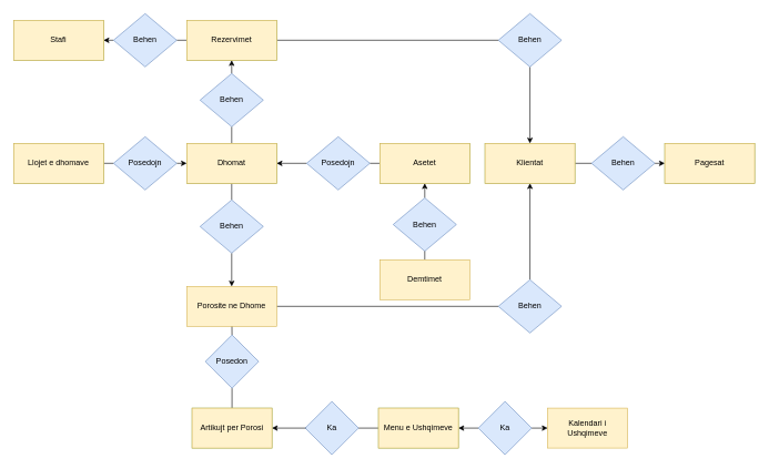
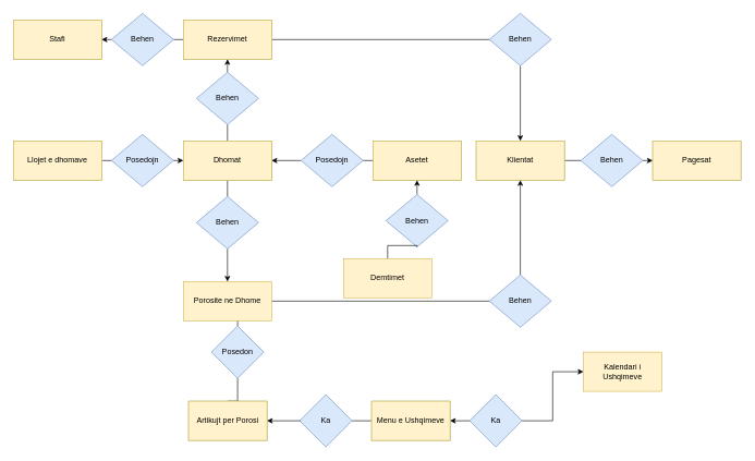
  <mxCell id="0" />
  <mxCell id="1" parent="0" />
  <mxCell id="2" style="edgeStyle=orthogonalEdgeStyle;rounded=0;orthogonalLoop=1;jettySize=auto;html=1;exitX=0;exitY=0.5;exitDx=0;exitDy=0;entryX=1;entryY=0.5;entryDx=0;entryDy=0;strokeColor=default;endArrow=none;endFill=0;" edge="1" parent="1" source="4" target="37"><mxGeometry relative="1" as="geometry" /></mxCell>
  <mxCell id="3" style="edgeStyle=orthogonalEdgeStyle;rounded=0;orthogonalLoop=1;jettySize=auto;html=1;exitX=1;exitY=0.5;exitDx=0;exitDy=0;entryX=0;entryY=0.5;entryDx=0;entryDy=0;strokeColor=default;endArrow=none;endFill=0;" edge="1" parent="1" source="4" target="39"><mxGeometry relative="1" as="geometry" /></mxCell>
  <mxCell id="4" value="Rezervimet" style="rounded=0;whiteSpace=wrap;html=1;fillColor=#d5e8d4;strokeColor=#82b366;" vertex="1" parent="1"><mxGeometry x="280" y="30" width="135" height="60" as="geometry" /></mxCell>
  <mxCell id="5" value="Stafi&lt;br&gt;" style="rounded=0;whiteSpace=wrap;html=1;fillColor=#d5e8d4;strokeColor=#82b366;" vertex="1" parent="1"><mxGeometry x="20" y="30" width="135" height="60" as="geometry" /></mxCell>
  <mxCell id="6" style="edgeStyle=orthogonalEdgeStyle;rounded=0;orthogonalLoop=1;jettySize=auto;html=1;exitX=0.5;exitY=0;exitDx=0;exitDy=0;entryX=0.5;entryY=1;entryDx=0;entryDy=0;strokeColor=default;endArrow=none;endFill=0;" edge="1" parent="1" source="8" target="28"><mxGeometry relative="1" as="geometry" /></mxCell>
  <mxCell id="7" style="edgeStyle=orthogonalEdgeStyle;rounded=0;orthogonalLoop=1;jettySize=auto;html=1;exitX=0.5;exitY=1;exitDx=0;exitDy=0;entryX=0.5;entryY=0;entryDx=0;entryDy=0;strokeColor=default;endArrow=none;endFill=0;" edge="1" parent="1" source="8" target="30"><mxGeometry relative="1" as="geometry" /></mxCell>
  <mxCell id="8" value="Dhomat" style="rounded=0;whiteSpace=wrap;html=1;fillColor=#d5e8d4;strokeColor=#82b366;" vertex="1" parent="1"><mxGeometry x="280" y="215" width="135" height="60" as="geometry" /></mxCell>
  <mxCell id="9" style="edgeStyle=orthogonalEdgeStyle;rounded=0;orthogonalLoop=1;jettySize=auto;html=1;exitX=1;exitY=0.5;exitDx=0;exitDy=0;entryX=0;entryY=0.5;entryDx=0;entryDy=0;strokeColor=default;endArrow=none;endFill=0;" edge="1" parent="1" source="57" target="41"><mxGeometry relative="1" as="geometry"><mxPoint x="415" y="430" as="sourcePoint" /></mxGeometry></mxCell>
  <mxCell id="10" style="edgeStyle=orthogonalEdgeStyle;rounded=0;orthogonalLoop=1;jettySize=auto;html=1;exitX=0.5;exitY=0;exitDx=0;exitDy=0;entryX=0.5;entryY=0;entryDx=0;entryDy=0;strokeColor=default;endArrow=classicThin;endFill=1;" edge="1" parent="1" source="12" target="12"><mxGeometry relative="1" as="geometry" /></mxCell>
  <mxCell id="11" style="edgeStyle=orthogonalEdgeStyle;rounded=0;orthogonalLoop=1;jettySize=auto;html=1;exitX=0.5;exitY=0;exitDx=0;exitDy=0;entryX=0.5;entryY=1;entryDx=0;entryDy=0;strokeColor=default;endArrow=none;endFill=0;" edge="1" parent="1" source="12" target="45"><mxGeometry relative="1" as="geometry" /></mxCell>
  <mxCell id="12" value="Artikujt per Porosi" style="rounded=0;whiteSpace=wrap;html=1;fillColor=#d5e8d4;strokeColor=#82b366;" vertex="1" parent="1"><mxGeometry x="288" y="613" width="120" height="60" as="geometry" /></mxCell>
  <mxCell id="13" value="Pagesat" style="rounded=0;whiteSpace=wrap;html=1;fillColor=#d5e8d4;strokeColor=#82b366;" vertex="1" parent="1"><mxGeometry x="998" y="215" width="135" height="60" as="geometry" /></mxCell>
  <mxCell id="14" style="edgeStyle=orthogonalEdgeStyle;rounded=0;orthogonalLoop=1;jettySize=auto;html=1;exitX=1;exitY=0.5;exitDx=0;exitDy=0;entryX=0;entryY=0.5;entryDx=0;entryDy=0;strokeColor=default;endArrow=none;endFill=0;" edge="1" parent="1" source="15" target="43"><mxGeometry relative="1" as="geometry" /></mxCell>
  <mxCell id="15" value="Klientat" style="rounded=0;whiteSpace=wrap;html=1;fillColor=#d5e8d4;strokeColor=#82b366;" vertex="1" parent="1"><mxGeometry x="728" y="215" width="135" height="60" as="geometry" /></mxCell>
  <mxCell id="16" style="edgeStyle=orthogonalEdgeStyle;rounded=0;orthogonalLoop=1;jettySize=auto;html=1;exitX=0;exitY=0.5;exitDx=0;exitDy=0;entryX=1;entryY=0.5;entryDx=0;entryDy=0;strokeColor=default;endArrow=none;endFill=0;" edge="1" parent="1" source="17" target="35"><mxGeometry relative="1" as="geometry" /></mxCell>
  <mxCell id="17" value="Menu e Ushqimeve" style="rounded=0;whiteSpace=wrap;html=1;fillColor=#d5e8d4;strokeColor=#82b366;" vertex="1" parent="1"><mxGeometry x="568" y="613" width="120" height="60" as="geometry" /></mxCell>
- <mxCell id="18" value="Kalendari i Ushqimeve" style="rounded=0;whiteSpace=wrap;html=1;fillColor=#fff2cc;strokeColor=#d6b656;" vertex="1" parent="1"><mxGeometry x="822" y="613" width="120" height="60" as="geometry" /></mxCell>
+ <mxCell id="18" value="Kalendari i Ushqimeve" style="rounded=0;whiteSpace=wrap;html=1;fillColor=#fff2cc;strokeColor=#d6b656;" vertex="1" parent="1"><mxGeometry x="892" y="538" width="120" height="60" as="geometry" /></mxCell>
  <mxCell id="19" style="edgeStyle=orthogonalEdgeStyle;rounded=0;orthogonalLoop=1;jettySize=auto;html=1;exitX=0;exitY=0.5;exitDx=0;exitDy=0;entryX=1;entryY=0.5;entryDx=0;entryDy=0;strokeColor=default;endArrow=none;endFill=0;" edge="1" parent="1" source="20" target="47"><mxGeometry relative="1" as="geometry" /></mxCell>
  <mxCell id="20" value="Asetet" style="rounded=0;whiteSpace=wrap;html=1;fillColor=#d5e8d4;strokeColor=#82b366;" vertex="1" parent="1"><mxGeometry x="570" y="215" width="135" height="60" as="geometry" /></mxCell>
  <mxCell id="21" style="edgeStyle=orthogonalEdgeStyle;rounded=0;orthogonalLoop=1;jettySize=auto;html=1;exitX=0.5;exitY=0;exitDx=0;exitDy=0;entryX=0.5;entryY=1;entryDx=0;entryDy=0;" edge="1" parent="1" source="22" target="52"><mxGeometry relative="1" as="geometry"><mxPoint x="550" y="337" as="targetPoint" /></mxGeometry></mxCell>
  <mxCell id="22" value="Behen" style="rhombus;whiteSpace=wrap;html=1;fillColor=#dae8fc;strokeColor=#6c8ebf;" vertex="1" parent="1"><mxGeometry x="590" y="297" width="95" height="80" as="geometry" /></mxCell>
  <mxCell id="23" style="edgeStyle=orthogonalEdgeStyle;rounded=0;orthogonalLoop=1;jettySize=auto;html=1;exitX=1;exitY=0.5;exitDx=0;exitDy=0;entryX=0;entryY=0.5;entryDx=0;entryDy=0;strokeColor=default;endArrow=none;endFill=0;" edge="1" parent="1" source="24" target="26"><mxGeometry relative="1" as="geometry" /></mxCell>
  <mxCell id="24" value="Llojet e dhomave" style="rounded=0;whiteSpace=wrap;html=1;fillColor=#d5e8d4;strokeColor=#82b366;" vertex="1" parent="1"><mxGeometry x="20" y="215" width="135" height="60" as="geometry" /></mxCell>
  <mxCell id="25" style="edgeStyle=orthogonalEdgeStyle;rounded=0;orthogonalLoop=1;jettySize=auto;html=1;exitX=1;exitY=0.5;exitDx=0;exitDy=0;entryX=0;entryY=0.5;entryDx=0;entryDy=0;" edge="1" parent="1" source="26" target="8"><mxGeometry relative="1" as="geometry" /></mxCell>
  <mxCell id="26" value="Posedojn" style="rhombus;whiteSpace=wrap;html=1;fillColor=#dae8fc;strokeColor=#6c8ebf;" vertex="1" parent="1"><mxGeometry x="170" y="205" width="95" height="80" as="geometry" /></mxCell>
  <mxCell id="27" style="edgeStyle=orthogonalEdgeStyle;rounded=0;orthogonalLoop=1;jettySize=auto;html=1;exitX=0.5;exitY=0;exitDx=0;exitDy=0;entryX=0.5;entryY=1;entryDx=0;entryDy=0;strokeColor=default;endArrow=classic;endFill=1;" edge="1" parent="1" source="28" target="4"><mxGeometry relative="1" as="geometry" /></mxCell>
  <mxCell id="28" value="Behen" style="rhombus;whiteSpace=wrap;html=1;fillColor=#dae8fc;strokeColor=#6c8ebf;" vertex="1" parent="1"><mxGeometry x="300" y="110" width="95" height="80" as="geometry" /></mxCell>
  <mxCell id="29" style="edgeStyle=orthogonalEdgeStyle;rounded=0;orthogonalLoop=1;jettySize=auto;html=1;exitX=0.5;exitY=1;exitDx=0;exitDy=0;entryX=0.5;entryY=0;entryDx=0;entryDy=0;strokeColor=default;endArrow=classic;endFill=1;" edge="1" parent="1" source="30" target="57"><mxGeometry relative="1" as="geometry"><mxPoint x="347.5" y="400" as="targetPoint" /></mxGeometry></mxCell>
  <mxCell id="30" value="Behen" style="rhombus;whiteSpace=wrap;html=1;fillColor=#dae8fc;strokeColor=#6c8ebf;" vertex="1" parent="1"><mxGeometry x="300" y="300" width="95" height="80" as="geometry" /></mxCell>
  <mxCell id="31" style="edgeStyle=orthogonalEdgeStyle;rounded=0;orthogonalLoop=1;jettySize=auto;html=1;exitX=0;exitY=0.5;exitDx=0;exitDy=0;entryX=1;entryY=0.5;entryDx=0;entryDy=0;strokeColor=default;endArrow=classic;endFill=1;" edge="1" parent="1" source="33" target="17"><mxGeometry relative="1" as="geometry" /></mxCell>
  <mxCell id="32" style="edgeStyle=orthogonalEdgeStyle;rounded=0;orthogonalLoop=1;jettySize=auto;html=1;exitX=1;exitY=0.5;exitDx=0;exitDy=0;entryX=0;entryY=0.5;entryDx=0;entryDy=0;strokeColor=default;endArrow=classic;endFill=1;" edge="1" parent="1" source="33" target="18"><mxGeometry relative="1" as="geometry" /></mxCell>
  <mxCell id="33" value="Ka" style="rhombus;whiteSpace=wrap;html=1;fillColor=#dae8fc;strokeColor=#6c8ebf;" vertex="1" parent="1"><mxGeometry x="718" y="603" width="80" height="80" as="geometry" /></mxCell>
  <mxCell id="34" style="edgeStyle=orthogonalEdgeStyle;rounded=0;orthogonalLoop=1;jettySize=auto;html=1;exitX=0;exitY=0.5;exitDx=0;exitDy=0;entryX=1;entryY=0.5;entryDx=0;entryDy=0;strokeColor=default;endArrow=classic;endFill=1;" edge="1" parent="1" source="35" target="12"><mxGeometry relative="1" as="geometry"><Array as="points"><mxPoint x="468" y="643" /><mxPoint x="468" y="643" /></Array></mxGeometry></mxCell>
  <mxCell id="35" value="Ka" style="rhombus;whiteSpace=wrap;html=1;fillColor=#dae8fc;strokeColor=#6c8ebf;" vertex="1" parent="1"><mxGeometry x="458" y="603" width="80" height="80" as="geometry" /></mxCell>
  <mxCell id="36" style="edgeStyle=orthogonalEdgeStyle;rounded=0;orthogonalLoop=1;jettySize=auto;html=1;exitX=0;exitY=0.5;exitDx=0;exitDy=0;entryX=1;entryY=0.5;entryDx=0;entryDy=0;strokeColor=default;endArrow=classic;endFill=1;" edge="1" parent="1" source="37" target="5"><mxGeometry relative="1" as="geometry" /></mxCell>
  <mxCell id="37" value="Behen" style="rhombus;whiteSpace=wrap;html=1;fillColor=#dae8fc;strokeColor=#6c8ebf;" vertex="1" parent="1"><mxGeometry x="170" y="20" width="95" height="80" as="geometry" /></mxCell>
  <mxCell id="38" style="edgeStyle=orthogonalEdgeStyle;rounded=0;orthogonalLoop=1;jettySize=auto;html=1;exitX=0.5;exitY=1;exitDx=0;exitDy=0;strokeColor=default;endArrow=classic;endFill=1;" edge="1" parent="1" source="39" target="15"><mxGeometry relative="1" as="geometry" /></mxCell>
  <mxCell id="39" value="Behen" style="rhombus;whiteSpace=wrap;html=1;fillColor=#dae8fc;strokeColor=#6c8ebf;" vertex="1" parent="1"><mxGeometry x="748" y="20" width="95" height="80" as="geometry" /></mxCell>
  <mxCell id="40" style="edgeStyle=orthogonalEdgeStyle;rounded=0;orthogonalLoop=1;jettySize=auto;html=1;exitX=0.5;exitY=0;exitDx=0;exitDy=0;entryX=0.5;entryY=1;entryDx=0;entryDy=0;strokeColor=default;endArrow=classic;endFill=1;" edge="1" parent="1" source="41" target="15"><mxGeometry relative="1" as="geometry" /></mxCell>
  <mxCell id="41" value="Behen" style="rhombus;whiteSpace=wrap;html=1;fillColor=#dae8fc;strokeColor=#6c8ebf;" vertex="1" parent="1"><mxGeometry x="748" y="420" width="95" height="80" as="geometry" /></mxCell>
  <mxCell id="42" style="edgeStyle=orthogonalEdgeStyle;rounded=0;orthogonalLoop=1;jettySize=auto;html=1;exitX=1;exitY=0.5;exitDx=0;exitDy=0;entryX=0;entryY=0.5;entryDx=0;entryDy=0;strokeColor=default;endArrow=classic;endFill=1;" edge="1" parent="1" source="43" target="13"><mxGeometry relative="1" as="geometry" /></mxCell>
  <mxCell id="43" value="Behen" style="rhombus;whiteSpace=wrap;html=1;fillColor=#dae8fc;strokeColor=#6c8ebf;" vertex="1" parent="1"><mxGeometry x="888" y="205" width="95" height="80" as="geometry" /></mxCell>
  <mxCell id="44" style="edgeStyle=orthogonalEdgeStyle;rounded=0;orthogonalLoop=1;jettySize=auto;html=1;exitX=0.5;exitY=0;exitDx=0;exitDy=0;entryX=0.5;entryY=1;entryDx=0;entryDy=0;strokeColor=default;endArrow=classic;endFill=1;" edge="1" parent="1" source="45"><mxGeometry relative="1" as="geometry"><mxPoint x="347.5" y="460" as="targetPoint" /></mxGeometry></mxCell>
- <mxCell id="45" value="Posedon" style="rhombus;whiteSpace=wrap;html=1;fillColor=#dae8fc;strokeColor=#6c8ebf;" vertex="1" parent="1"><mxGeometry x="308" y="503" width="80" height="80" as="geometry" /></mxCell>
+ <mxCell id="45" value="Posedon" style="rhombus;whiteSpace=wrap;html=1;fillColor=#dae8fc;strokeColor=#6c8ebf;" vertex="1" parent="1"><mxGeometry x="323" y="498" width="80" height="80" as="geometry" /></mxCell>
  <mxCell id="46" style="edgeStyle=orthogonalEdgeStyle;rounded=0;orthogonalLoop=1;jettySize=auto;html=1;exitX=0;exitY=0.5;exitDx=0;exitDy=0;entryX=1;entryY=0.5;entryDx=0;entryDy=0;strokeColor=default;endArrow=classic;endFill=1;" edge="1" parent="1" source="47" target="8"><mxGeometry relative="1" as="geometry" /></mxCell>
  <mxCell id="47" value="Posedojn" style="rhombus;whiteSpace=wrap;html=1;fillColor=#dae8fc;strokeColor=#6c8ebf;" vertex="1" parent="1"><mxGeometry x="460" y="205" width="95" height="80" as="geometry" /></mxCell>
  <mxCell id="48" value="Rezervimet" style="rounded=0;whiteSpace=wrap;html=1;fillColor=#fff2cc;strokeColor=#d6b656;" vertex="1" parent="1"><mxGeometry x="280" y="30" width="135" height="60" as="geometry" /></mxCell>
  <mxCell id="49" value="Llojet e dhomave" style="rounded=0;whiteSpace=wrap;html=1;fillColor=#fff2cc;strokeColor=#d6b656;" vertex="1" parent="1"><mxGeometry x="20" y="215" width="135" height="60" as="geometry" /></mxCell>
  <mxCell id="50" value="Stafi&lt;br&gt;" style="rounded=0;whiteSpace=wrap;html=1;fillColor=#fff2cc;strokeColor=#d6b656;" vertex="1" parent="1"><mxGeometry x="20" y="30" width="135" height="60" as="geometry" /></mxCell>
  <mxCell id="51" value="Dhomat" style="rounded=0;whiteSpace=wrap;html=1;fillColor=#fff2cc;strokeColor=#d6b656;" vertex="1" parent="1"><mxGeometry x="280" y="215" width="135" height="60" as="geometry" /></mxCell>
  <mxCell id="52" value="Asetet" style="rounded=0;whiteSpace=wrap;html=1;fillColor=#fff2cc;strokeColor=#d6b656;" vertex="1" parent="1"><mxGeometry x="570" y="215" width="135" height="60" as="geometry" /></mxCell>
  <mxCell id="53" style="edgeStyle=orthogonalEdgeStyle;rounded=0;orthogonalLoop=1;jettySize=auto;html=1;exitX=0.5;exitY=0;exitDx=0;exitDy=0;entryX=0.5;entryY=1;entryDx=0;entryDy=0;strokeColor=default;endArrow=none;endFill=0;" edge="1" parent="1" source="54" target="22"><mxGeometry relative="1" as="geometry" /></mxCell>
- <mxCell id="54" value="Demtimet" style="rounded=0;whiteSpace=wrap;html=1;fillColor=#fff2cc;strokeColor=#d6b656;" vertex="1" parent="1"><mxGeometry x="570" y="390" width="135" height="60" as="geometry" /></mxCell>
+ <mxCell id="54" value="Demtimet" style="rounded=0;whiteSpace=wrap;html=1;fillColor=#fff2cc;strokeColor=#d6b656;" vertex="1" parent="1"><mxGeometry x="525" y="395" width="135" height="60" as="geometry" /></mxCell>
  <mxCell id="55" value="Klientat" style="rounded=0;whiteSpace=wrap;html=1;fillColor=#fff2cc;strokeColor=#d6b656;" vertex="1" parent="1"><mxGeometry x="728" y="215" width="135" height="60" as="geometry" /></mxCell>
  <mxCell id="56" value="Pagesat" style="rounded=0;whiteSpace=wrap;html=1;fillColor=#fff2cc;strokeColor=#d6b656;" vertex="1" parent="1"><mxGeometry x="998" y="215" width="135" height="60" as="geometry" /></mxCell>
  <mxCell id="57" value="Porosite ne Dhome" style="rounded=0;whiteSpace=wrap;html=1;fillColor=#fff2cc;strokeColor=#d6b656;" vertex="1" parent="1"><mxGeometry x="280" y="430" width="135" height="60" as="geometry" /></mxCell>
  <mxCell id="58" value="Artikujt per Porosi" style="rounded=0;whiteSpace=wrap;html=1;fillColor=#fff2cc;strokeColor=#d6b656;" vertex="1" parent="1"><mxGeometry x="288" y="613" width="120" height="60" as="geometry" /></mxCell>
  <mxCell id="59" value="Menu e Ushqimeve" style="rounded=0;whiteSpace=wrap;html=1;fillColor=#fff2cc;strokeColor=#d6b656;" vertex="1" parent="1"><mxGeometry x="568" y="613" width="120" height="60" as="geometry" /></mxCell>
